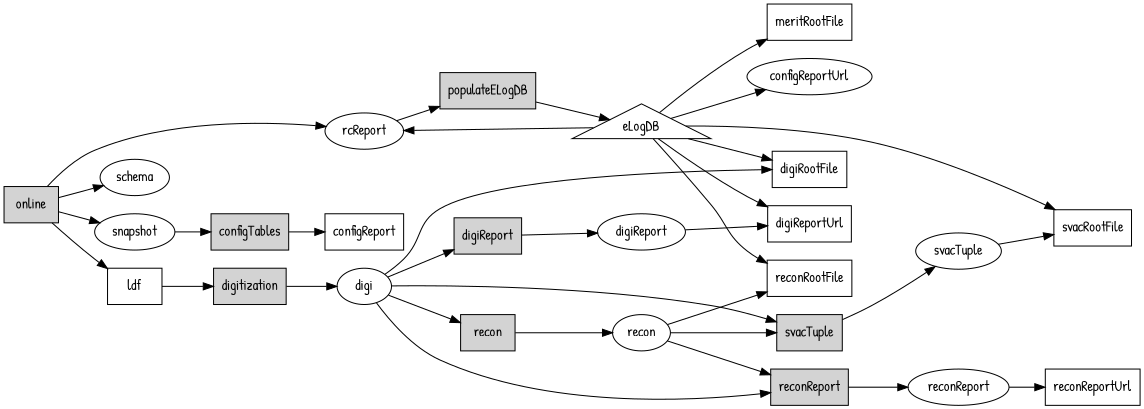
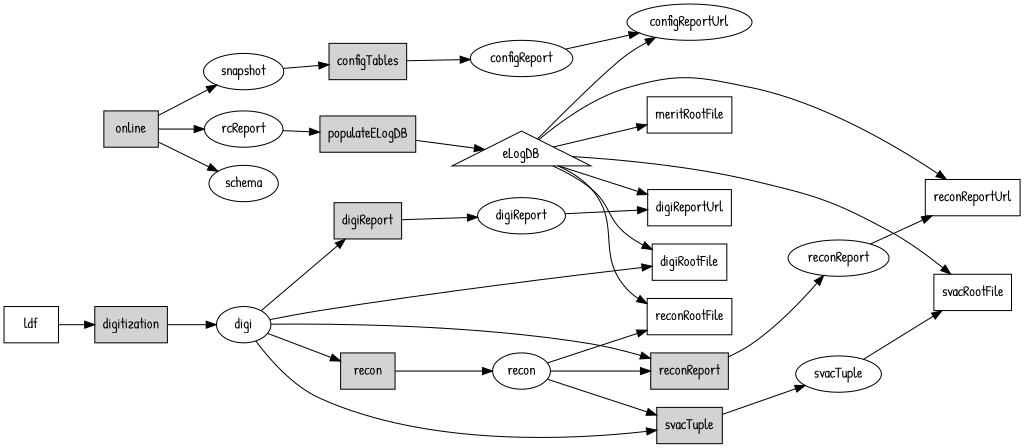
  digraph {
    fontname="Patrick Hand"
    rankdir=LR
    node [fontname="Patrick Hand" shape=box style=solid]
    edge [fontname="Patrick Hand"]
    n1 [label=online style=filled]
    n2 [label=rcReport shape=ellipse]
    n3 [label=schema shape=ellipse]
    n4 [label=snapshot shape=ellipse]
    n5 [label=ldf]
    n6 [label=populateELogDB style=filled]
    n7 [label=configTables style=filled]
    n8 [label=digitization style=filled]
    n9 [label=eLogDB shape=triangle]
    n10 [label=configReportUrl shape=ellipse]
    n11 [label=digiRootFile]
    n12 [label=digiReportUrl]
    n13 [label=reconRootFile]
    n14 [label=meritRootFile]
    n15 [label=reconReportUrl]
    n16 [label=svacRootFile]
-   n17 [label=configReport]
+   n17 [label=configReport shape=ellipse]
    n18 [label=digi shape=ellipse]
    n19 [label=digiReport style=filled]
    n20 [label=recon style=filled]
    n21 [label=reconReport style=filled]
    n22 [label=svacTuple style=filled]
    n23 [label=digiReport shape=ellipse]
    n24 [label=recon shape=ellipse]
    n25 [label=reconReport shape=ellipse]
    n26 [label=svacTuple shape=ellipse]
    n1 -> n2
    n1 -> n3
    n1 -> n4
-   n1 -> n5
    n2 -> n6
    n4 -> n7
    n5 -> n8
    n6 -> n9
    n7 -> n17
    n8 -> n18
    n9 -> n10
    n9 -> n11
    n9 -> n12
    n9 -> n13
    n9 -> n14
-   n9 -> n2
+   n9 -> n15
    n9 -> n16
+   n17 -> n10
    n18 -> n11
    n18 -> n19
    n18 -> n20
    n18 -> n21
    n18 -> n22
    n19 -> n23
    n20 -> n24
    n21 -> n25
    n22 -> n26
    n23 -> n12
    n24 -> n13
    n24 -> n21
    n24 -> n22
    n25 -> n15
    n26 -> n16
  }
